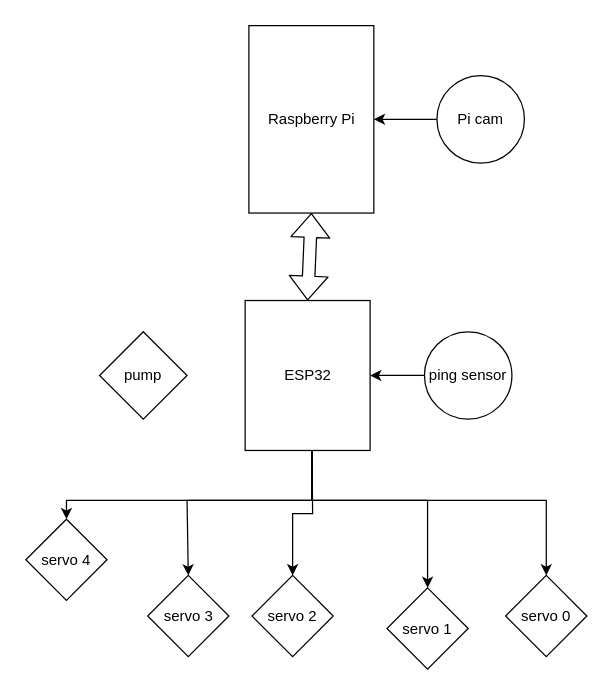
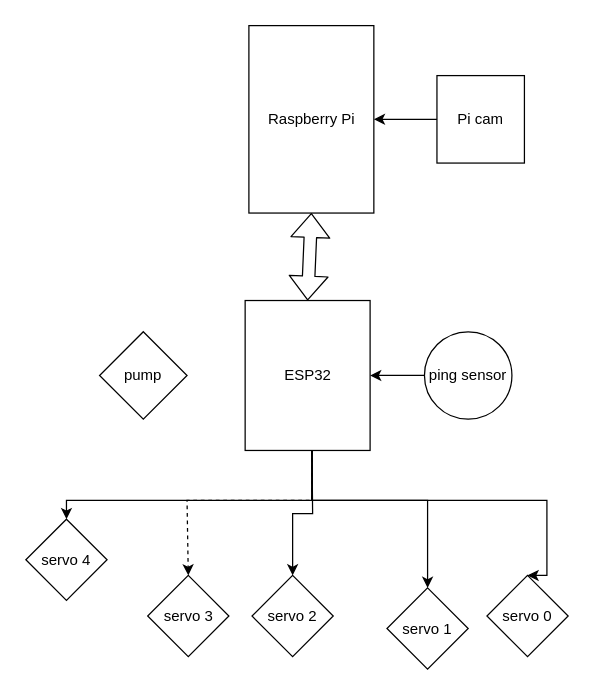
  <mxCell id="0" />
  <mxCell id="1" parent="0" />
  <mxCell id="2" value="Raspberry Pi" style="rounded=0;whiteSpace=wrap;html=1;rotation=0;direction=west;" vertex="1" parent="1"><mxGeometry x="198.5" y="20" width="100" height="150" as="geometry" /></mxCell>
  <mxCell id="3" style="edgeStyle=orthogonalEdgeStyle;rounded=0;orthogonalLoop=1;jettySize=auto;html=1;entryX=0.5;entryY=0;entryDx=0;entryDy=0;" edge="1" parent="1" source="8" target="14"><mxGeometry relative="1" as="geometry"><Array as="points"><mxPoint x="249" y="400" /><mxPoint x="437" y="400" /></Array></mxGeometry></mxCell>
  <mxCell id="4" style="edgeStyle=orthogonalEdgeStyle;rounded=0;orthogonalLoop=1;jettySize=auto;html=1;entryX=0.5;entryY=0;entryDx=0;entryDy=0;" edge="1" parent="1" source="8" target="15"><mxGeometry relative="1" as="geometry"><Array as="points"><mxPoint x="249" y="400" /><mxPoint x="342" y="400" /></Array></mxGeometry></mxCell>
  <mxCell id="5" style="edgeStyle=orthogonalEdgeStyle;rounded=0;orthogonalLoop=1;jettySize=auto;html=1;entryX=0.5;entryY=0;entryDx=0;entryDy=0;" edge="1" parent="1" target="16"><mxGeometry relative="1" as="geometry"><mxPoint x="249" y="360" as="sourcePoint" /></mxGeometry></mxCell>
- <mxCell id="6" style="edgeStyle=orthogonalEdgeStyle;rounded=0;orthogonalLoop=1;jettySize=auto;html=1;entryX=0.5;entryY=0;entryDx=0;entryDy=0;" edge="1" parent="1" source="8" target="17"><mxGeometry relative="1" as="geometry"><Array as="points"><mxPoint x="249" y="400" /><mxPoint x="149" y="400" /></Array></mxGeometry></mxCell>
+ <mxCell id="6" style="edgeStyle=orthogonalEdgeStyle;rounded=0;orthogonalLoop=1;jettySize=auto;html=1;entryX=0.5;entryY=0;entryDx=0;entryDy=0;dashed=1;" edge="1" parent="1" source="8" target="17"><mxGeometry relative="1" as="geometry"><Array as="points"><mxPoint x="249" y="400" /><mxPoint x="149" y="400" /></Array></mxGeometry></mxCell>
  <mxCell id="7" style="edgeStyle=orthogonalEdgeStyle;rounded=0;orthogonalLoop=1;jettySize=auto;html=1;entryX=0.5;entryY=0;entryDx=0;entryDy=0;" edge="1" parent="1" target="18"><mxGeometry relative="1" as="geometry"><mxPoint x="249" y="360" as="sourcePoint" /><Array as="points"><mxPoint x="249" y="400" /><mxPoint x="53" y="400" /></Array></mxGeometry></mxCell>
  <mxCell id="8" value="ESP32" style="rounded=0;whiteSpace=wrap;html=1;rotation=0;direction=west;" vertex="1" parent="1"><mxGeometry x="195.5" y="240" width="100" height="120" as="geometry" /></mxCell>
  <mxCell id="9" value="" style="edgeStyle=orthogonalEdgeStyle;rounded=0;orthogonalLoop=1;jettySize=auto;html=1;" edge="1" parent="1" source="10" target="2"><mxGeometry relative="1" as="geometry" /></mxCell>
- <mxCell id="10" value="Pi cam" style="ellipse;whiteSpace=wrap;html=1;aspect=fixed;" vertex="1" parent="1"><mxGeometry x="349" y="60" width="70" height="70" as="geometry" /></mxCell>
+ <mxCell id="10" value="Pi cam" style="whiteSpace=wrap;html=1;aspect=fixed;rounded=0;" vertex="1" parent="1"><mxGeometry x="349" y="60" width="70" height="70" as="geometry" /></mxCell>
  <mxCell id="11" value="" style="edgeStyle=orthogonalEdgeStyle;rounded=0;orthogonalLoop=1;jettySize=auto;html=1;" edge="1" parent="1" source="12" target="8"><mxGeometry relative="1" as="geometry" /></mxCell>
  <mxCell id="12" value="ping sensor" style="ellipse;whiteSpace=wrap;html=1;aspect=fixed;" vertex="1" parent="1"><mxGeometry x="339" y="265" width="70" height="70" as="geometry" /></mxCell>
  <mxCell id="13" value="pump" style="rhombus;whiteSpace=wrap;html=1;" vertex="1" parent="1"><mxGeometry x="79" y="265" width="70" height="70" as="geometry" /></mxCell>
- <mxCell id="14" value="servo 0" style="rhombus;whiteSpace=wrap;html=1;" vertex="1" parent="1"><mxGeometry x="404" y="460" width="65" height="65" as="geometry" /></mxCell>
+ <mxCell id="14" value="servo 0" style="rhombus;whiteSpace=wrap;html=1;" vertex="1" parent="1"><mxGeometry x="389" y="460" width="65" height="65" as="geometry" /></mxCell>
  <mxCell id="15" value="servo 1" style="rhombus;whiteSpace=wrap;html=1;aspect=fixed;" vertex="1" parent="1"><mxGeometry x="309" y="470" width="65" height="65" as="geometry" /></mxCell>
  <mxCell id="16" value="servo 2" style="rhombus;whiteSpace=wrap;html=1;aspect=fixed;" vertex="1" parent="1"><mxGeometry x="201" y="460" width="65" height="65" as="geometry" /></mxCell>
  <mxCell id="17" value="servo 3" style="rhombus;whiteSpace=wrap;html=1;aspect=fixed;" vertex="1" parent="1"><mxGeometry x="117.5" y="460" width="65" height="65" as="geometry" /></mxCell>
  <mxCell id="18" value="servo 4" style="rhombus;whiteSpace=wrap;html=1;aspect=fixed;" vertex="1" parent="1"><mxGeometry x="20" y="415" width="65" height="65" as="geometry" /></mxCell>
  <mxCell id="19" value="" style="shape=flexArrow;endArrow=classic;startArrow=classic;html=1;entryX=0.5;entryY=0;entryDx=0;entryDy=0;exitX=0.5;exitY=1;exitDx=0;exitDy=0;" edge="1" parent="1" source="8" target="2"><mxGeometry width="50" height="50" relative="1" as="geometry"><mxPoint x="219" y="230" as="sourcePoint" /><mxPoint x="269" y="180" as="targetPoint" /></mxGeometry></mxCell>
